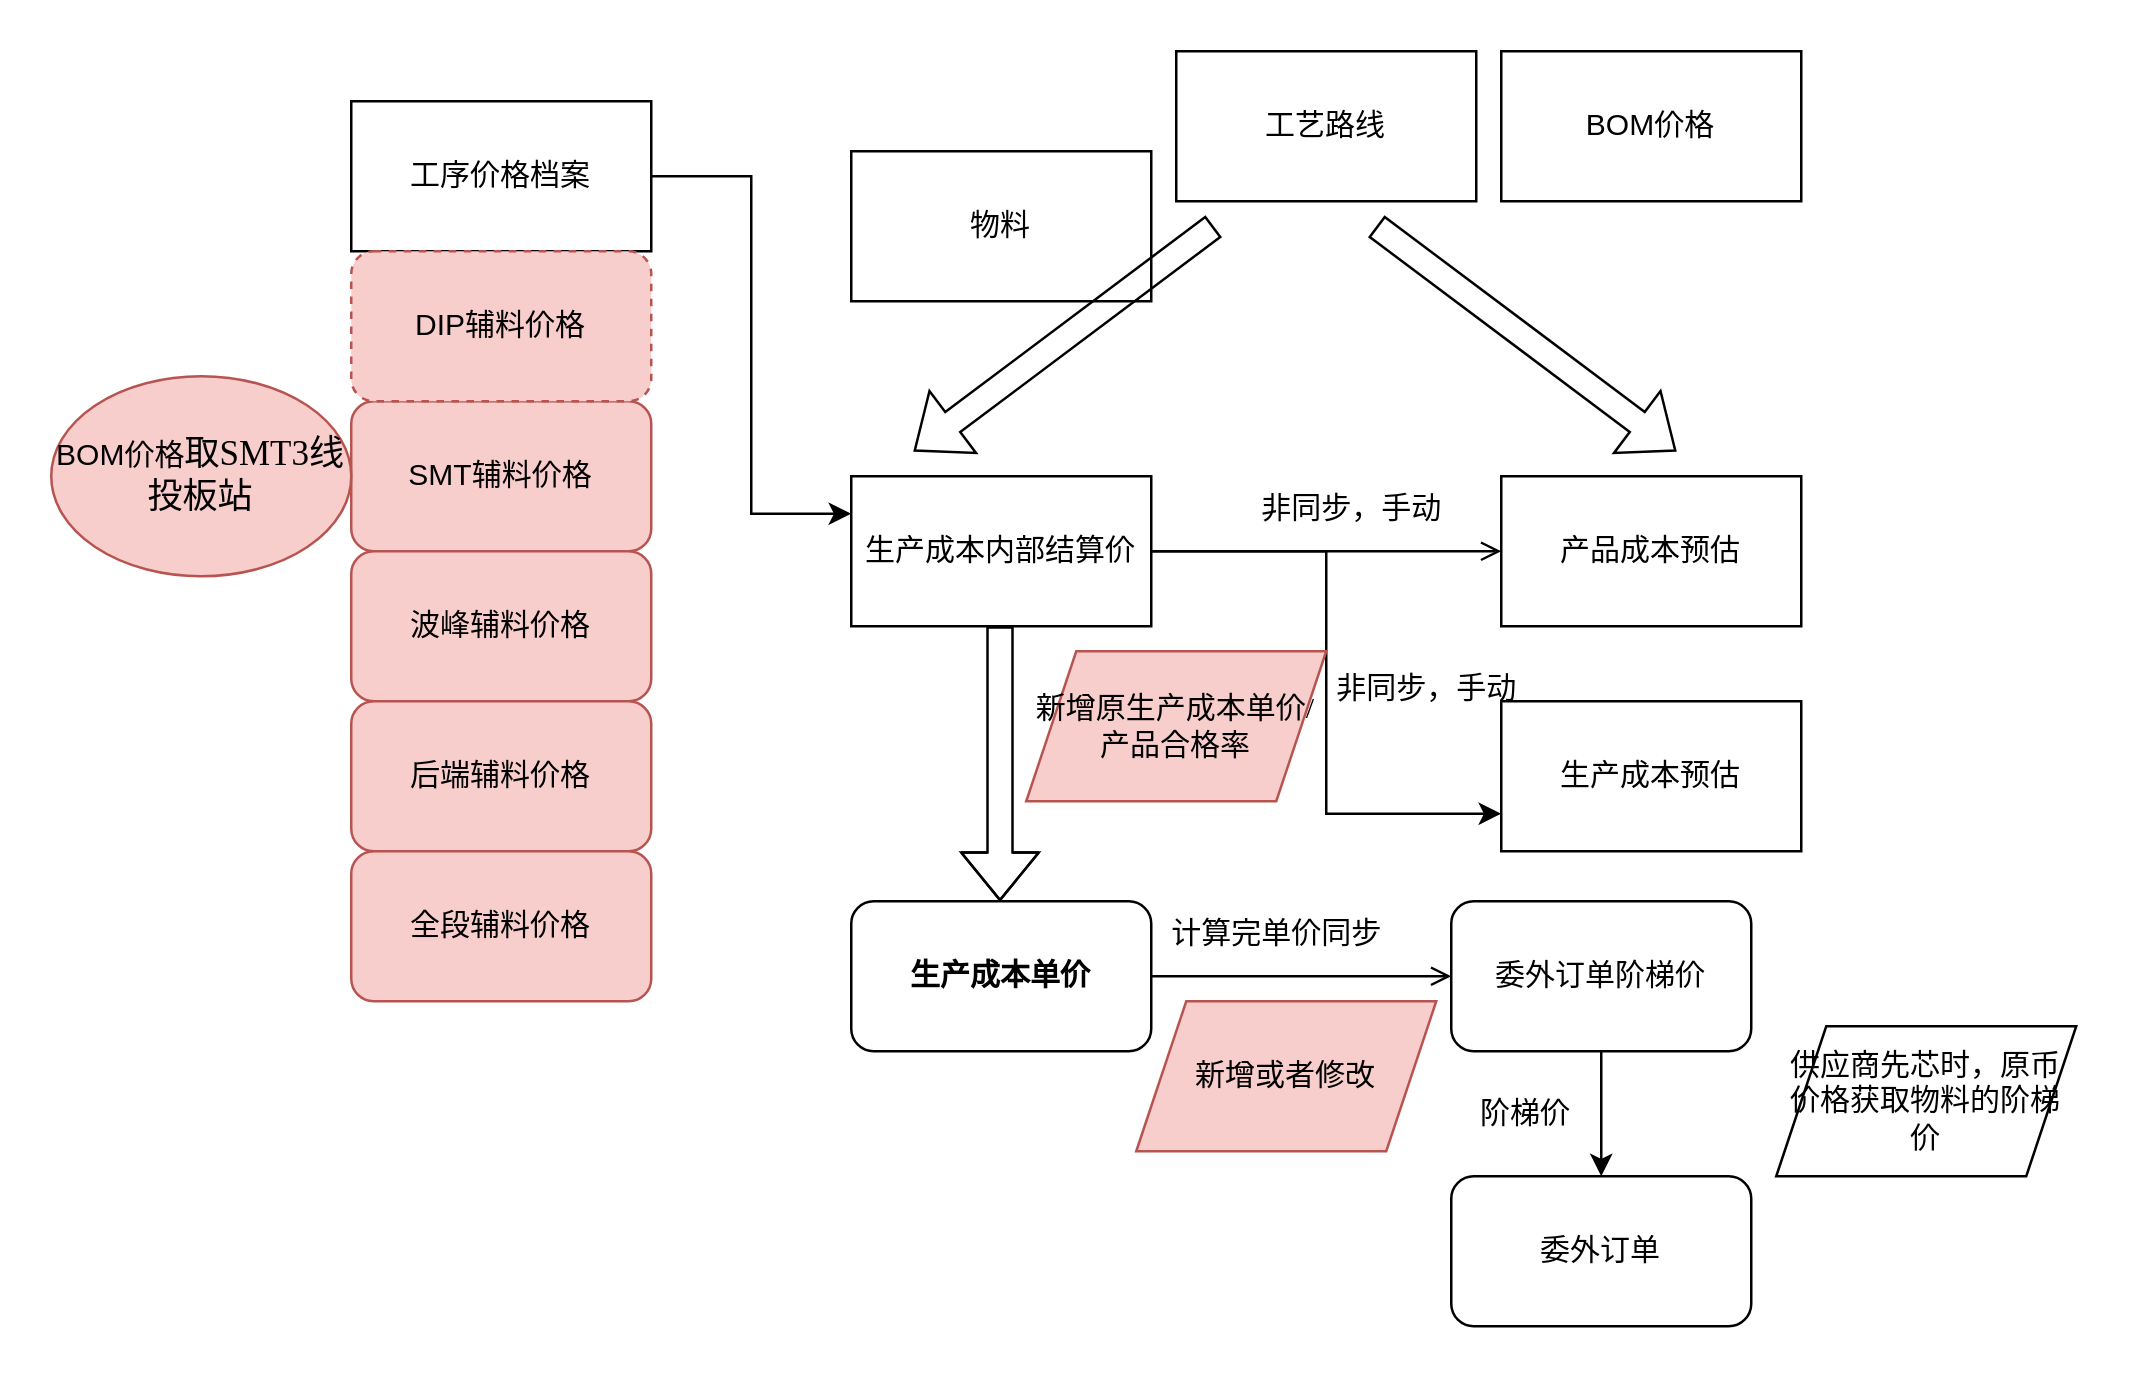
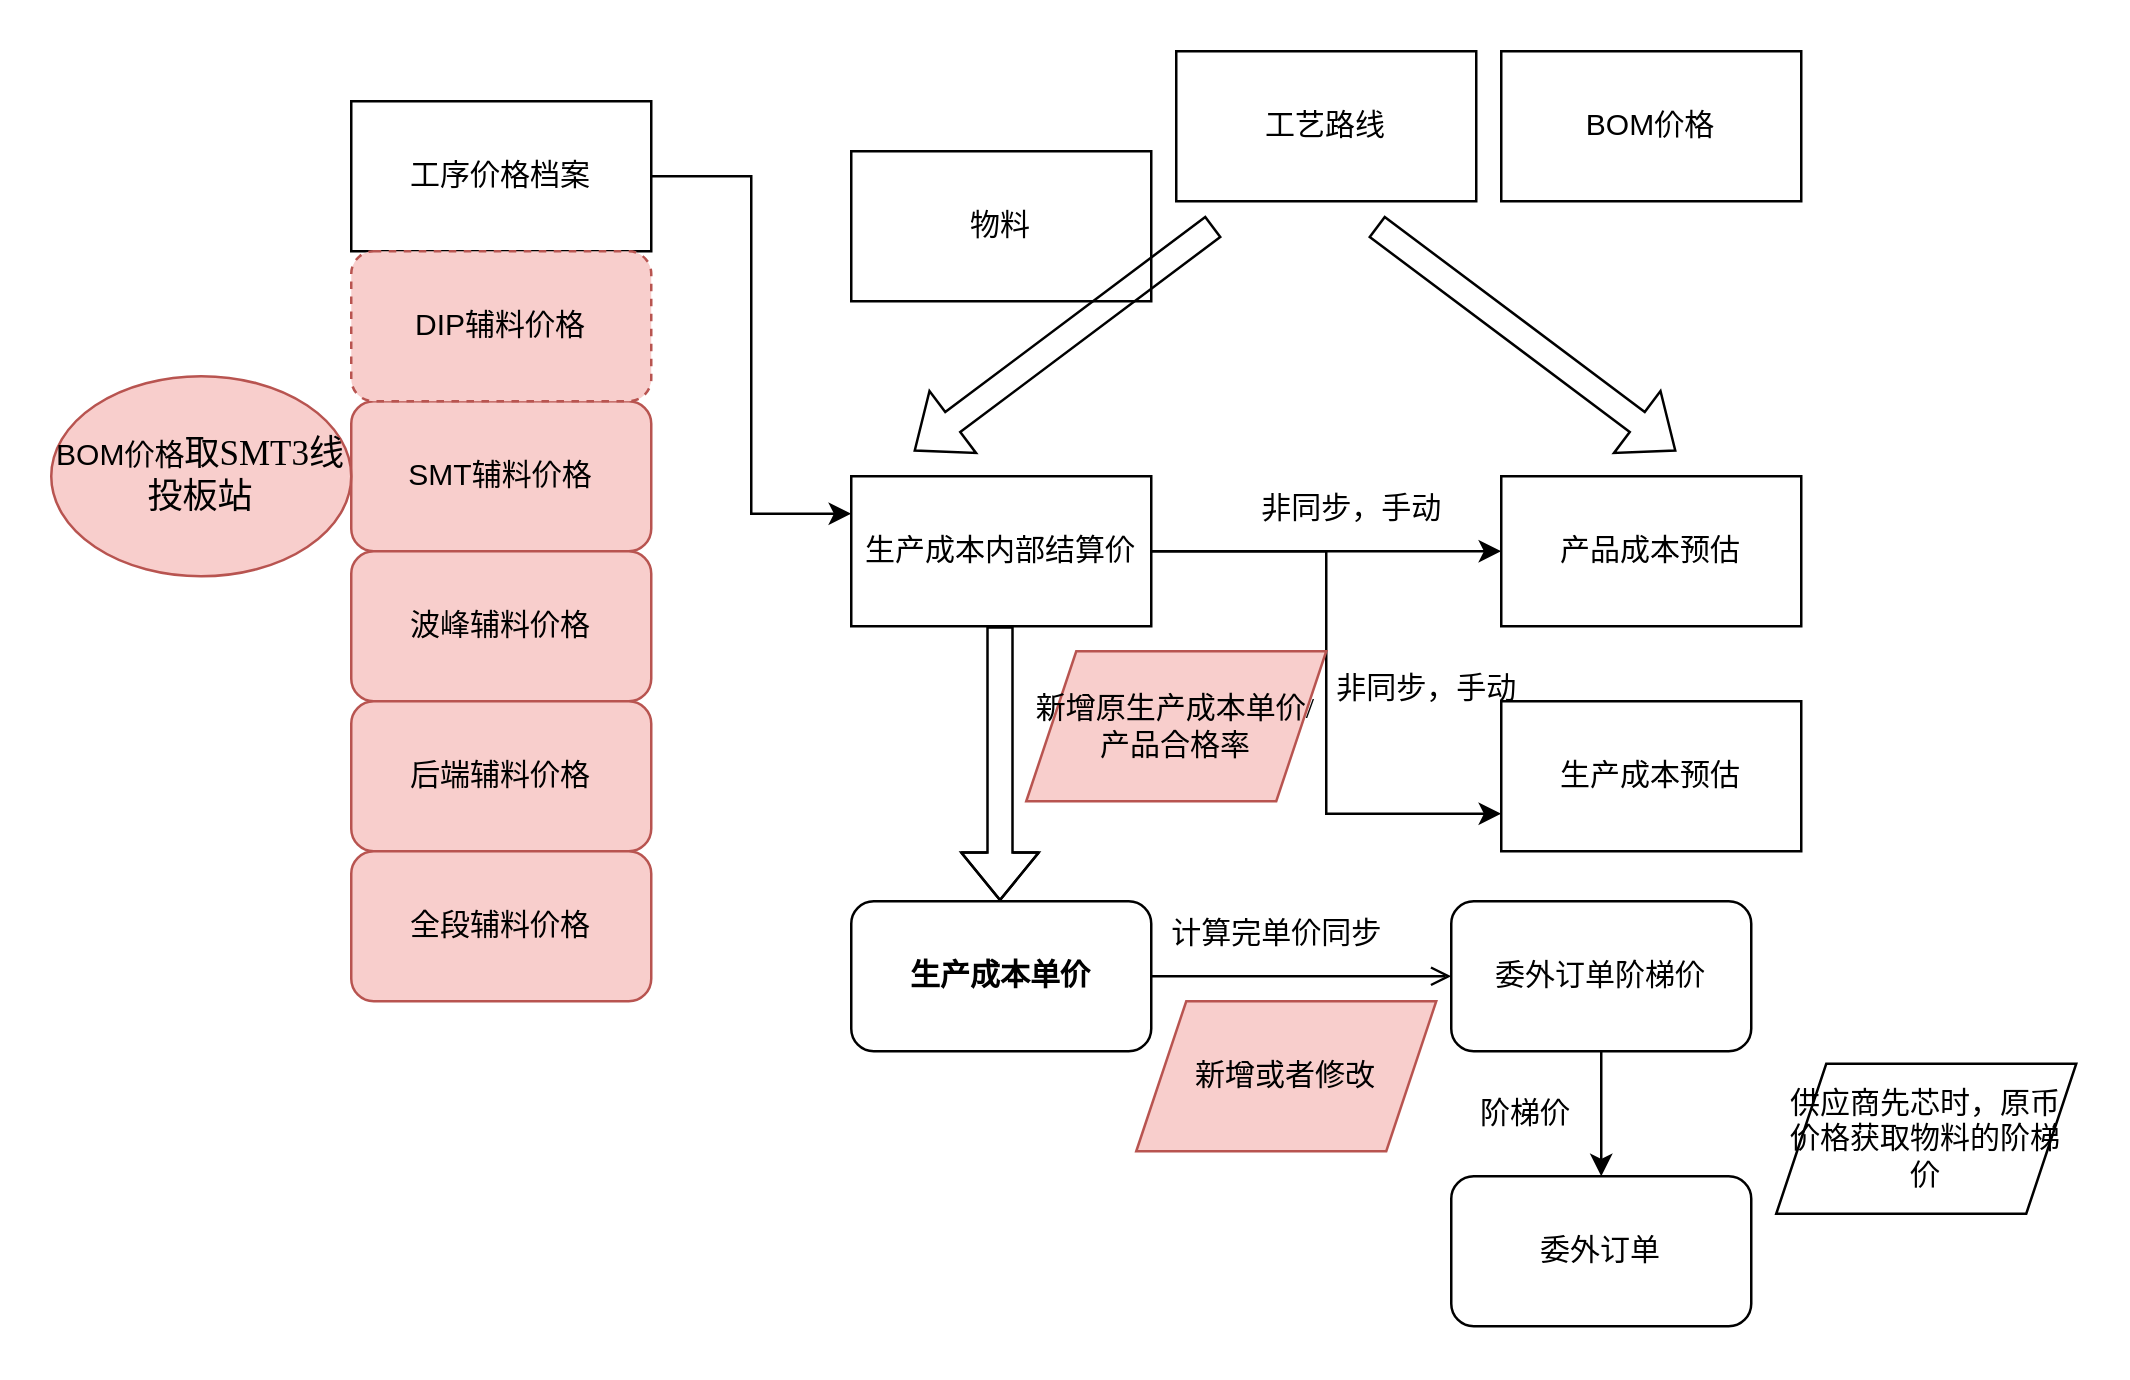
  <mxCell id="0" />
  <mxCell id="1" parent="0" />
  <mxCell id="2" style="edgeStyle=orthogonalEdgeStyle;rounded=0;orthogonalLoop=1;jettySize=auto;html=1;entryX=0;entryY=0.25;entryDx=0;entryDy=0;" parent="1" source="3" target="8" edge="1"><mxGeometry relative="1" as="geometry" /></mxCell>
  <mxCell id="3" value="工序价格档案" style="rounded=0;whiteSpace=wrap;html=1;" parent="1" vertex="1"><mxGeometry x="140" y="40" width="120" height="60" as="geometry" /></mxCell>
  <mxCell id="4" value="" style="edgeStyle=orthogonalEdgeStyle;rounded=0;orthogonalLoop=1;jettySize=auto;html=1;endArrow=open;" parent="1" source="5" target="14" edge="1"><mxGeometry relative="1" as="geometry" /></mxCell>
  <mxCell id="5" value="&lt;p class=&quot;MsoNormal&quot;&gt;&lt;b&gt;生产成本单价&lt;/b&gt;&lt;/p&gt;" style="rounded=1;whiteSpace=wrap;html=1;" parent="1" vertex="1"><mxGeometry x="340" y="360" width="120" height="60" as="geometry" /></mxCell>
- <mxCell id="6" style="edgeStyle=orthogonalEdgeStyle;rounded=0;orthogonalLoop=1;jettySize=auto;html=1;endArrow=open;" parent="1" source="8" target="19" edge="1"><mxGeometry relative="1" as="geometry" /></mxCell>
+ <mxCell id="6" style="edgeStyle=orthogonalEdgeStyle;rounded=0;orthogonalLoop=1;jettySize=auto;html=1;" parent="1" source="8" target="19" edge="1"><mxGeometry relative="1" as="geometry" /></mxCell>
  <mxCell id="7" style="edgeStyle=orthogonalEdgeStyle;rounded=0;orthogonalLoop=1;jettySize=auto;html=1;entryX=0;entryY=0.75;entryDx=0;entryDy=0;" parent="1" source="8" target="29" edge="1"><mxGeometry relative="1" as="geometry" /></mxCell>
  <mxCell id="8" value="生产成本内部结算价" style="rounded=0;whiteSpace=wrap;html=1;" parent="1" vertex="1"><mxGeometry x="340" y="190" width="120" height="60" as="geometry" /></mxCell>
  <mxCell id="9" value="物料" style="whiteSpace=wrap;html=1;" parent="1" vertex="1"><mxGeometry x="340" y="60" width="120" height="60" as="geometry" /></mxCell>
  <mxCell id="10" value="工艺路线" style="whiteSpace=wrap;html=1;" parent="1" vertex="1"><mxGeometry x="470" y="20" width="120" height="60" as="geometry" /></mxCell>
  <mxCell id="11" value="" style="shape=flexArrow;endArrow=classic;html=1;rounded=0;" parent="1" edge="1"><mxGeometry width="50" height="50" relative="1" as="geometry"><mxPoint x="399.5" y="250" as="sourcePoint" /><mxPoint x="399.5" y="360" as="targetPoint" /><Array as="points"><mxPoint x="399.5" y="310" /></Array></mxGeometry></mxCell>
  <mxCell id="12" value="&lt;p class=&quot;MsoNormal&quot;&gt;&lt;font face=&quot;宋体&quot;&gt;新增原生产成本单价&lt;/font&gt;&lt;font face=&quot;Calibri&quot;&gt;/&lt;/font&gt;&lt;font face=&quot;宋体&quot;&gt;产品合格率&lt;/font&gt;&lt;/p&gt;" style="shape=parallelogram;perimeter=parallelogramPerimeter;whiteSpace=wrap;html=1;fixedSize=1;fillColor=#f8cecc;strokeColor=#b85450;" parent="1" vertex="1"><mxGeometry x="410" y="260" width="120" height="60" as="geometry" /></mxCell>
  <mxCell id="13" value="" style="edgeStyle=orthogonalEdgeStyle;rounded=0;orthogonalLoop=1;jettySize=auto;html=1;" parent="1" source="14" target="15" edge="1"><mxGeometry relative="1" as="geometry" /></mxCell>
  <mxCell id="14" value="委外订单阶梯价" style="whiteSpace=wrap;html=1;rounded=1;" parent="1" vertex="1"><mxGeometry x="580" y="360" width="120" height="60" as="geometry" /></mxCell>
  <mxCell id="15" value="委外订单" style="rounded=1;whiteSpace=wrap;html=1;" parent="1" vertex="1"><mxGeometry x="580" y="470" width="120" height="60" as="geometry" /></mxCell>
- <mxCell id="16" value="供应商先芯时，原币价格获取物料的阶梯价" style="shape=parallelogram;perimeter=parallelogramPerimeter;whiteSpace=wrap;html=1;fixedSize=1;" parent="1" vertex="1"><mxGeometry x="710" y="410" width="120" height="60" as="geometry" /></mxCell>
+ <mxCell id="16" value="供应商先芯时，原币价格获取物料的阶梯价" style="shape=parallelogram;perimeter=parallelogramPerimeter;whiteSpace=wrap;html=1;fixedSize=1;" parent="1" vertex="1"><mxGeometry x="710" y="425" width="120" height="60" as="geometry" /></mxCell>
  <mxCell id="17" value="阶梯价" style="text;html=1;strokeColor=none;fillColor=none;align=center;verticalAlign=middle;whiteSpace=wrap;rounded=0;" parent="1" vertex="1"><mxGeometry x="580" y="430" width="60" height="30" as="geometry" /></mxCell>
  <mxCell id="18" value="新增或者修改" style="shape=parallelogram;perimeter=parallelogramPerimeter;whiteSpace=wrap;html=1;fixedSize=1;fillColor=#f8cecc;strokeColor=#b85450;" parent="1" vertex="1"><mxGeometry x="454" y="400" width="120" height="60" as="geometry" /></mxCell>
  <mxCell id="19" value="产品成本预估" style="rounded=0;whiteSpace=wrap;html=1;" parent="1" vertex="1"><mxGeometry x="600" y="190" width="120" height="60" as="geometry" /></mxCell>
  <mxCell id="20" value="BOM价格" style="rounded=0;whiteSpace=wrap;html=1;" parent="1" vertex="1"><mxGeometry x="600" y="20" width="120" height="60" as="geometry" /></mxCell>
  <mxCell id="21" value="SMT辅料价格" style="rounded=1;whiteSpace=wrap;html=1;fillColor=#f8cecc;strokeColor=#b85450;" parent="1" vertex="1"><mxGeometry x="140" y="160" width="120" height="60" as="geometry" /></mxCell>
  <mxCell id="22" value="波峰辅料价格" style="rounded=1;whiteSpace=wrap;html=1;fillColor=#f8cecc;strokeColor=#b85450;" parent="1" vertex="1"><mxGeometry x="140" y="220" width="120" height="60" as="geometry" /></mxCell>
  <mxCell id="23" value="后端辅料价格" style="rounded=1;whiteSpace=wrap;html=1;fillColor=#f8cecc;strokeColor=#b85450;" parent="1" vertex="1"><mxGeometry x="140" y="280" width="120" height="60" as="geometry" /></mxCell>
  <mxCell id="24" value="全段辅料价格" style="rounded=1;whiteSpace=wrap;html=1;fillColor=#f8cecc;strokeColor=#b85450;" parent="1" vertex="1"><mxGeometry x="140" y="340" width="120" height="60" as="geometry" /></mxCell>
  <mxCell id="25" value="DIP辅料价格" style="rounded=1;whiteSpace=wrap;html=1;fillColor=#f8cecc;strokeColor=#b85450;dashed=1;" parent="1" vertex="1"><mxGeometry x="140" y="100" width="120" height="60" as="geometry" /></mxCell>
  <mxCell id="26" value="" style="shape=flexArrow;endArrow=classic;html=1;rounded=0;" parent="1" edge="1"><mxGeometry width="50" height="50" relative="1" as="geometry"><mxPoint x="485" y="90" as="sourcePoint" /><mxPoint x="365" y="180" as="targetPoint" /></mxGeometry></mxCell>
  <mxCell id="27" value="" style="shape=flexArrow;endArrow=classic;html=1;rounded=0;" parent="1" edge="1"><mxGeometry width="50" height="50" relative="1" as="geometry"><mxPoint x="550" y="90" as="sourcePoint" /><mxPoint x="670" y="180" as="targetPoint" /></mxGeometry></mxCell>
  <mxCell id="28" value="计算完单价同步" style="text;html=1;align=center;verticalAlign=middle;resizable=0;points=[];autosize=1;strokeColor=none;fillColor=none;" parent="1" vertex="1"><mxGeometry x="455" y="358" width="110" height="30" as="geometry" /></mxCell>
  <mxCell id="29" value="生产成本预估" style="rounded=0;whiteSpace=wrap;html=1;" parent="1" vertex="1"><mxGeometry x="600" y="280" width="120" height="60" as="geometry" /></mxCell>
  <mxCell id="30" value="BOM价格&lt;font style=&quot;font-family: 宋体; font-size: 10.5pt; background-color: initial;&quot; face=&quot;宋体&quot;&gt;取&lt;/font&gt;&lt;font style=&quot;font-size: 10.5pt; background-color: initial;&quot; face=&quot;Calibri&quot;&gt;SMT3&lt;/font&gt;&lt;font style=&quot;font-family: 宋体; font-size: 10.5pt; background-color: initial;&quot; face=&quot;宋体&quot;&gt;线投板站&lt;/font&gt;" style="ellipse;whiteSpace=wrap;html=1;fillColor=#f8cecc;strokeColor=#b85450;" parent="1" vertex="1"><mxGeometry x="20" y="150" width="120" height="80" as="geometry" /></mxCell>
  <mxCell id="31" value="非同步，手动" style="text;html=1;align=center;verticalAlign=middle;resizable=0;points=[];autosize=1;strokeColor=none;fillColor=none;" parent="1" vertex="1"><mxGeometry x="490" y="188" width="100" height="30" as="geometry" /></mxCell>
  <mxCell id="32" value="非同步，手动" style="text;html=1;align=center;verticalAlign=middle;resizable=0;points=[];autosize=1;strokeColor=none;fillColor=none;" parent="1" vertex="1"><mxGeometry x="520" y="260" width="100" height="30" as="geometry" /></mxCell>
